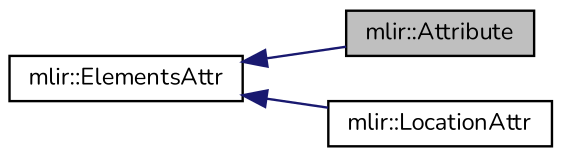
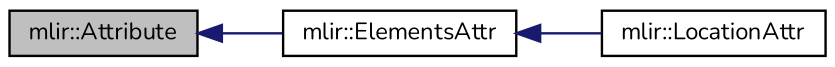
  digraph {
    fontname=Nunito
    rankdir=LR
    node [color=black fontname=Nunito fontsize=10 shape=record]
    edge [color=midnightblue dir=back fontname=Nunito fontsize=10 labelfontname=Helvetica labelfontsize=10 style=solid]
    n1 [fillcolor=grey75 fontcolor=black height=0.2 label="mlir::Attribute" style=filled width=0.4]
    n2 [height=0.2 label="mlir::ElementsAttr" width=0.4]
    n3 [height=0.2 label="mlir::LocationAttr" width=0.4]
-   n2 -> n1
+   n1 -> n2
    n2 -> n3
  }
